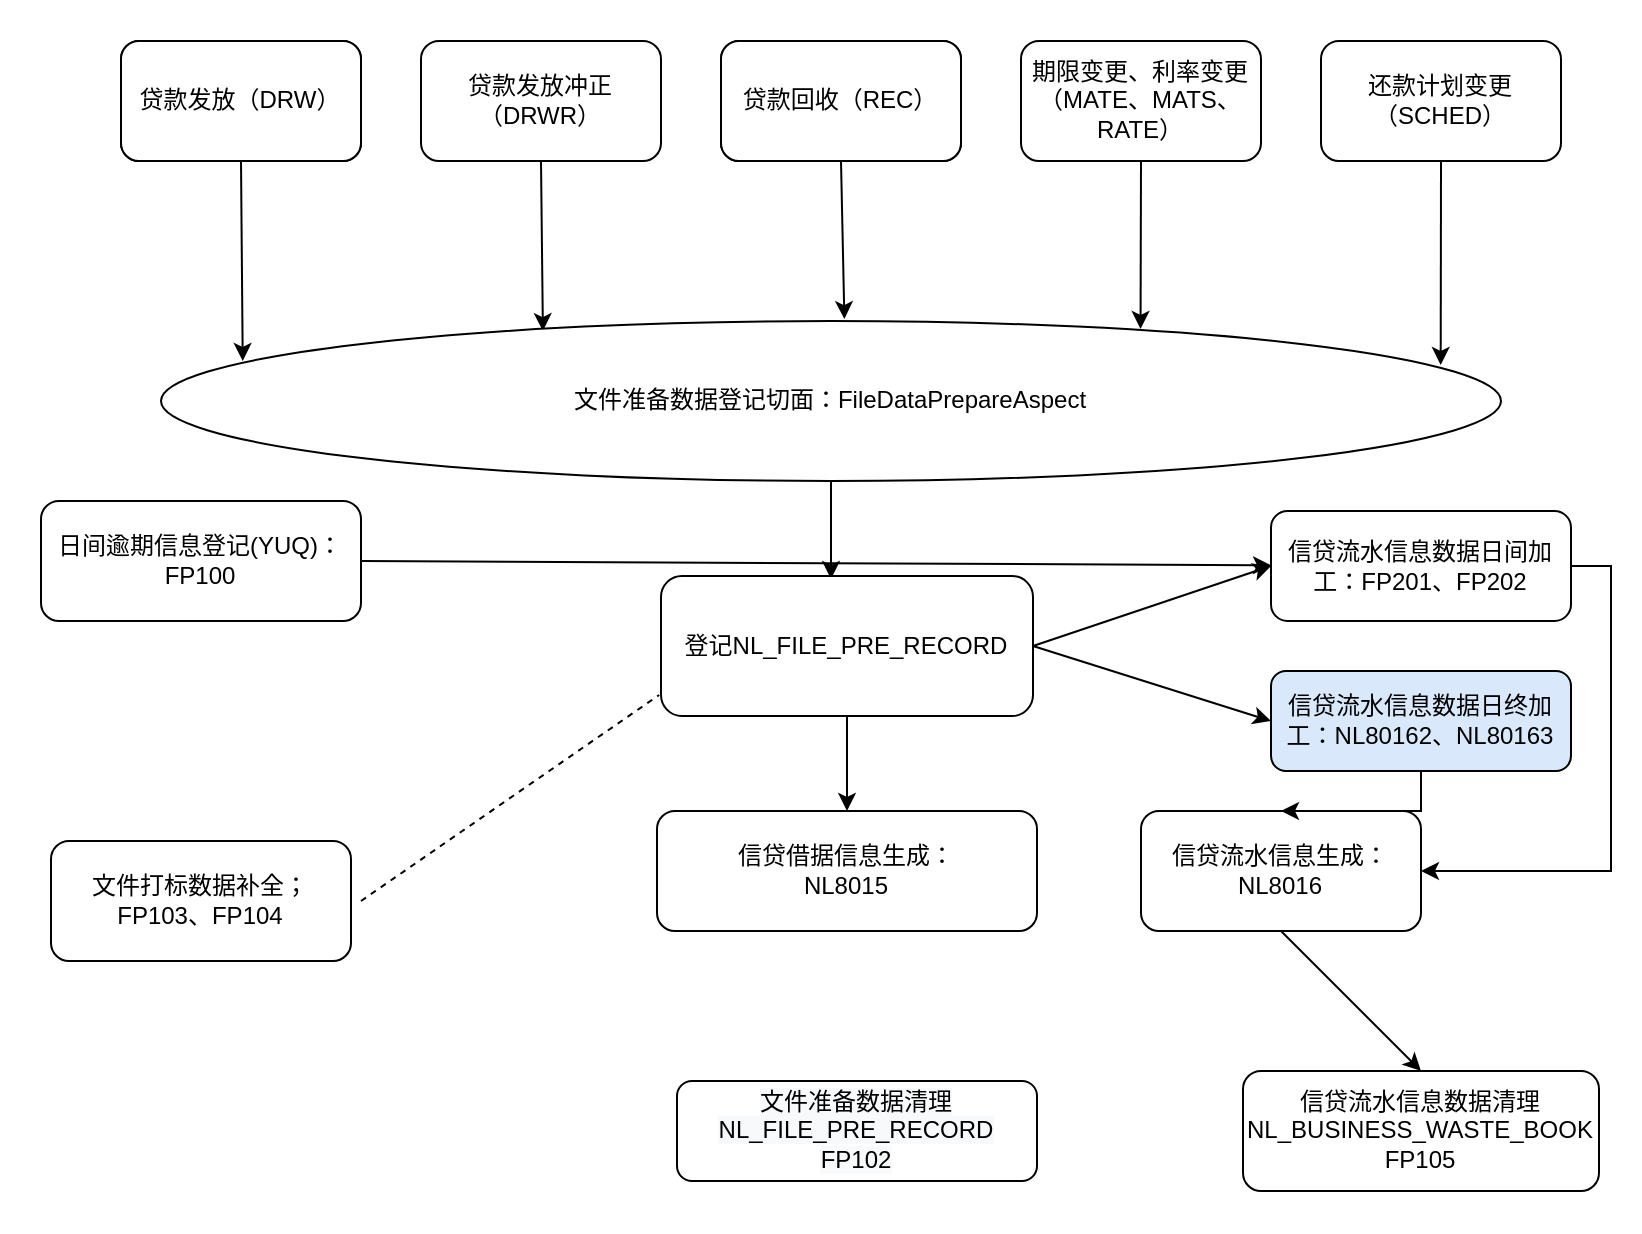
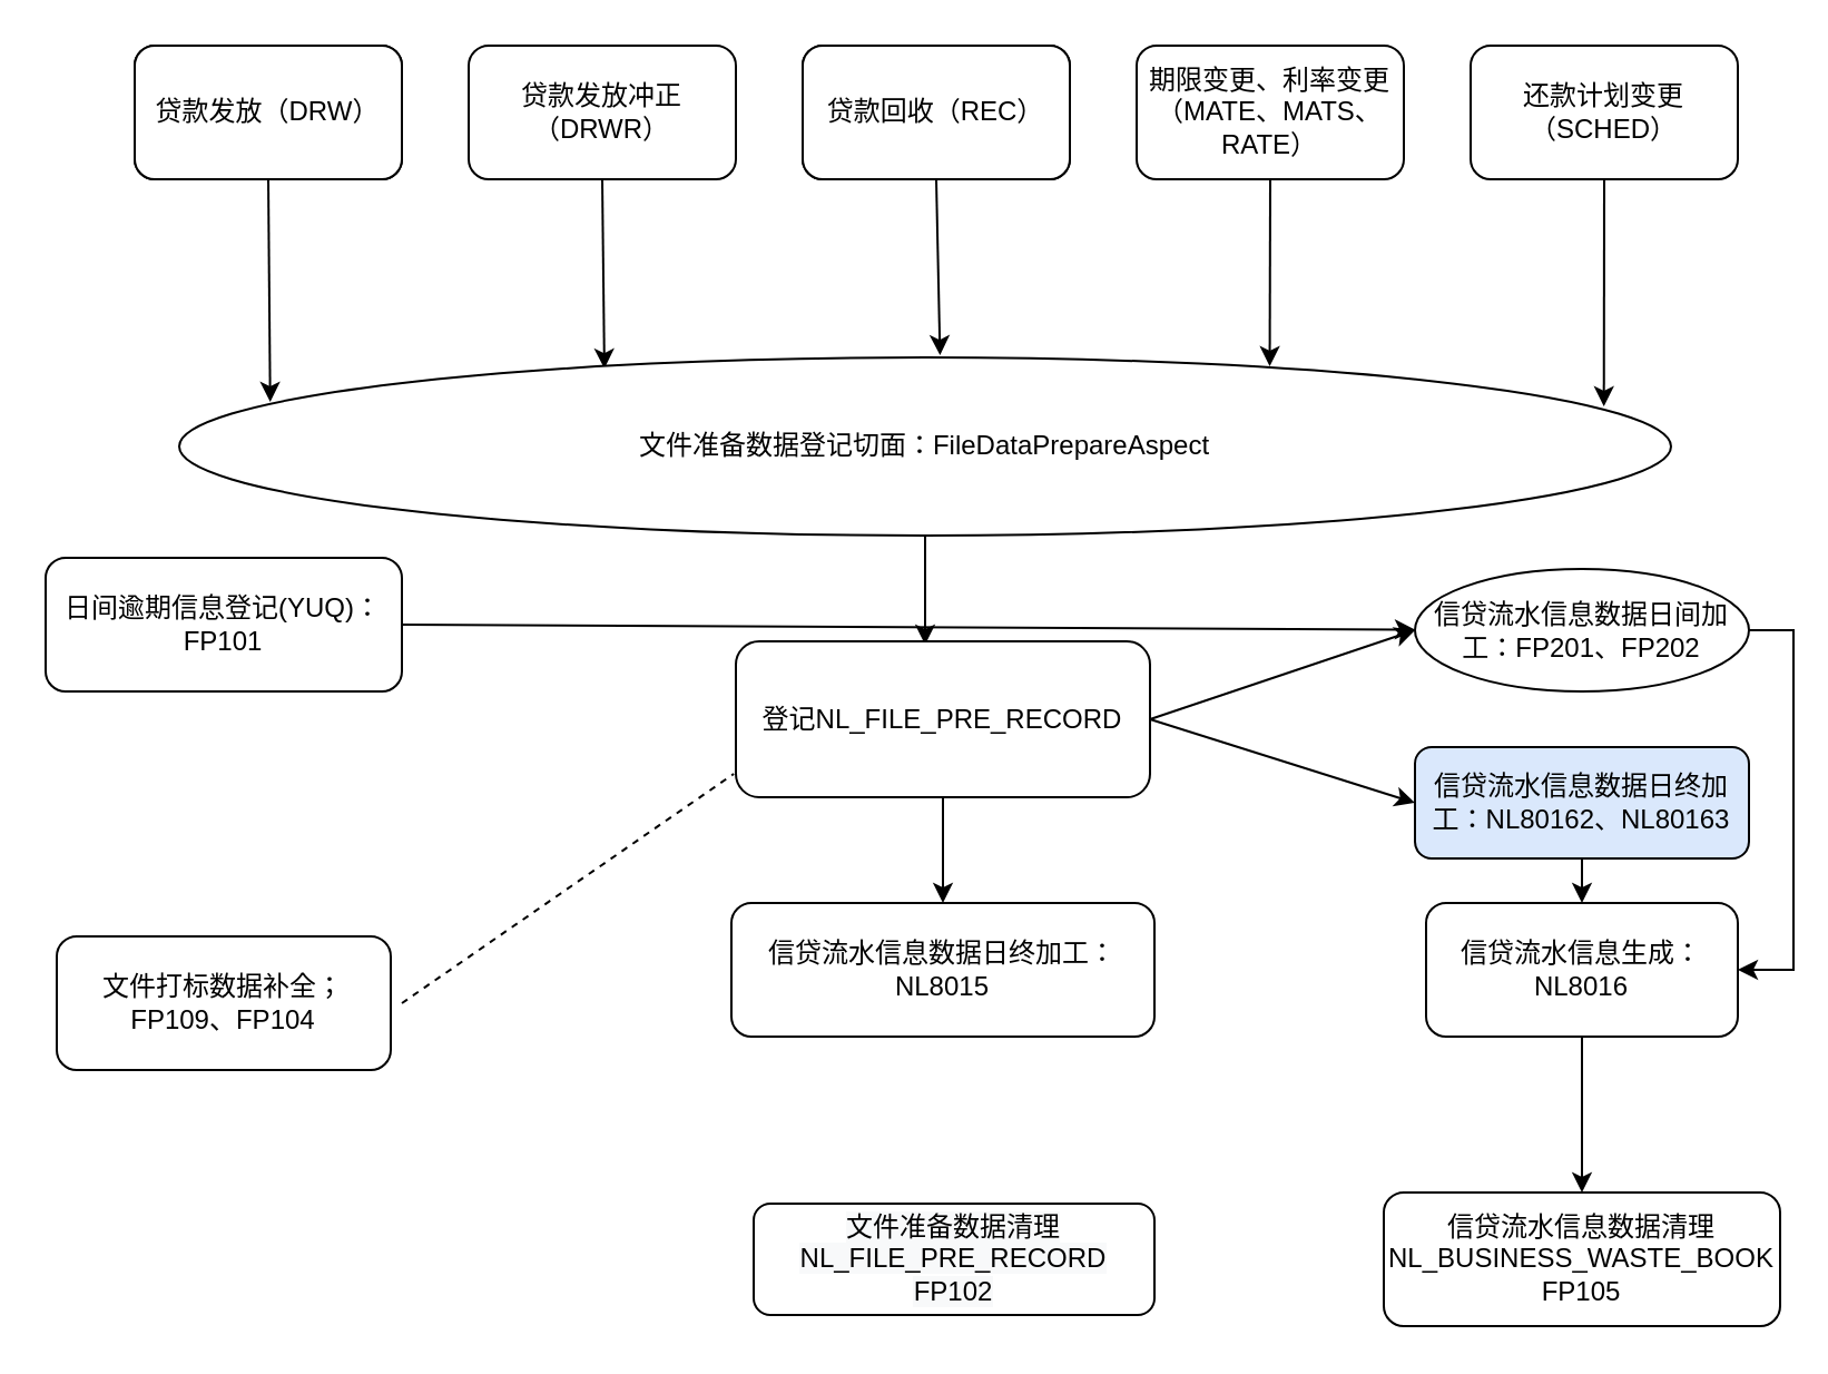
  <mxCell id="0" />
  <mxCell id="1" parent="0" />
  <mxCell id="2" value="" style="rounded=1;whiteSpace=wrap;html=1;" vertex="1" parent="1"><mxGeometry x="60" y="20" width="120" height="60" as="geometry" /></mxCell>
  <mxCell id="3" style="edgeStyle=none;rounded=0;orthogonalLoop=1;jettySize=auto;html=1;exitX=0.5;exitY=1;exitDx=0;exitDy=0;entryX=0.285;entryY=0.063;entryDx=0;entryDy=0;entryPerimeter=0;" edge="1" parent="1" source="4" target="11"><mxGeometry relative="1" as="geometry" /></mxCell>
  <mxCell id="4" value="贷款发放冲正（DRWR）" style="rounded=1;whiteSpace=wrap;html=1;" vertex="1" parent="1"><mxGeometry x="210" y="20" width="120" height="60" as="geometry" /></mxCell>
  <mxCell id="5" value="" style="rounded=1;whiteSpace=wrap;html=1;" vertex="1" parent="1"><mxGeometry x="360" y="20" width="120" height="60" as="geometry" /></mxCell>
  <mxCell id="6" style="edgeStyle=none;rounded=0;orthogonalLoop=1;jettySize=auto;html=1;exitX=0.5;exitY=1;exitDx=0;exitDy=0;entryX=0.731;entryY=0.05;entryDx=0;entryDy=0;entryPerimeter=0;" edge="1" parent="1" source="7" target="11"><mxGeometry relative="1" as="geometry" /></mxCell>
  <mxCell id="7" value="期限变更、利率变更（MATE、MATS、RATE）" style="rounded=1;whiteSpace=wrap;html=1;" vertex="1" parent="1"><mxGeometry x="510" y="20" width="120" height="60" as="geometry" /></mxCell>
  <mxCell id="8" style="edgeStyle=none;rounded=0;orthogonalLoop=1;jettySize=auto;html=1;exitX=0.5;exitY=1;exitDx=0;exitDy=0;entryX=0.955;entryY=0.275;entryDx=0;entryDy=0;entryPerimeter=0;" edge="1" parent="1" source="9" target="11"><mxGeometry relative="1" as="geometry" /></mxCell>
  <mxCell id="9" value="还款计划变更（SCHED）" style="rounded=1;whiteSpace=wrap;html=1;" vertex="1" parent="1"><mxGeometry x="660" y="20" width="120" height="60" as="geometry" /></mxCell>
  <mxCell id="10" style="edgeStyle=none;rounded=0;orthogonalLoop=1;jettySize=auto;html=1;exitX=0.5;exitY=1;exitDx=0;exitDy=0;entryX=0.457;entryY=0.021;entryDx=0;entryDy=0;entryPerimeter=0;" edge="1" parent="1" source="11" target="19"><mxGeometry relative="1" as="geometry" /></mxCell>
  <mxCell id="11" value="文件准备数据登记切面：FileDataPrepareAspect" style="ellipse;whiteSpace=wrap;html=1;" vertex="1" parent="1"><mxGeometry x="80" y="160" width="670" height="80" as="geometry" /></mxCell>
  <mxCell id="12" style="edgeStyle=none;rounded=0;orthogonalLoop=1;jettySize=auto;html=1;exitX=0.5;exitY=1;exitDx=0;exitDy=0;entryX=0.061;entryY=0.25;entryDx=0;entryDy=0;entryPerimeter=0;" edge="1" parent="1" source="13" target="11"><mxGeometry relative="1" as="geometry" /></mxCell>
  <mxCell id="13" value="贷款发放（DRW）" style="rounded=1;whiteSpace=wrap;html=1;" vertex="1" parent="1"><mxGeometry x="60" y="20" width="120" height="60" as="geometry" /></mxCell>
  <mxCell id="14" style="edgeStyle=none;rounded=0;orthogonalLoop=1;jettySize=auto;html=1;exitX=0.5;exitY=1;exitDx=0;exitDy=0;entryX=0.51;entryY=-0.012;entryDx=0;entryDy=0;entryPerimeter=0;" edge="1" parent="1" source="15" target="11"><mxGeometry relative="1" as="geometry" /></mxCell>
  <mxCell id="15" value="贷款回收（REC）" style="rounded=1;whiteSpace=wrap;html=1;" vertex="1" parent="1"><mxGeometry x="360" y="20" width="120" height="60" as="geometry" /></mxCell>
  <mxCell id="16" style="edgeStyle=none;rounded=0;orthogonalLoop=1;jettySize=auto;html=1;exitX=1;exitY=0.5;exitDx=0;exitDy=0;entryX=0;entryY=0.5;entryDx=0;entryDy=0;" edge="1" parent="1" source="19" target="21"><mxGeometry relative="1" as="geometry" /></mxCell>
  <mxCell id="17" style="edgeStyle=none;rounded=0;orthogonalLoop=1;jettySize=auto;html=1;exitX=0.5;exitY=1;exitDx=0;exitDy=0;" edge="1" parent="1" source="19" target="24"><mxGeometry relative="1" as="geometry" /></mxCell>
  <mxCell id="18" style="edgeStyle=none;rounded=0;orthogonalLoop=1;jettySize=auto;html=1;exitX=1;exitY=0.5;exitDx=0;exitDy=0;entryX=0;entryY=0.5;entryDx=0;entryDy=0;" edge="1" parent="1" source="19" target="28"><mxGeometry relative="1" as="geometry" /></mxCell>
  <mxCell id="19" value="登记NL_FILE_PRE_RECORD" style="rounded=1;whiteSpace=wrap;html=1;" vertex="1" parent="1"><mxGeometry x="330" y="287.5" width="186" height="70" as="geometry" /></mxCell>
  <mxCell id="20" style="edgeStyle=orthogonalEdgeStyle;rounded=0;orthogonalLoop=1;jettySize=auto;html=1;exitX=1;exitY=0.5;exitDx=0;exitDy=0;entryX=1;entryY=0.5;entryDx=0;entryDy=0;" edge="1" parent="1" source="21" target="26"><mxGeometry relative="1" as="geometry" /></mxCell>
- <mxCell id="21" value="信贷流水信息数据日间加工：FP201、FP202" style="rounded=1;whiteSpace=wrap;html=1;" vertex="1" parent="1"><mxGeometry x="635" y="255" width="150" height="55" as="geometry" /></mxCell>
+ <mxCell id="21" value="信贷流水信息数据日间加工：FP201、FP202" style="ellipse;whiteSpace=wrap;html=1;" vertex="1" parent="1"><mxGeometry x="635" y="255" width="150" height="55" as="geometry" /></mxCell>
  <mxCell id="22" style="edgeStyle=none;rounded=0;orthogonalLoop=1;jettySize=auto;html=1;exitX=1;exitY=0.5;exitDx=0;exitDy=0;" edge="1" parent="1" source="23" target="21"><mxGeometry relative="1" as="geometry" /></mxCell>
- <mxCell id="23" value="日间逾期信息登记(YUQ)：FP100" style="rounded=1;whiteSpace=wrap;html=1;" vertex="1" parent="1"><mxGeometry x="20" y="250" width="160" height="60" as="geometry" /></mxCell>
- <mxCell id="24" value="信贷借据信息生成：&lt;br&gt;NL8015" style="rounded=1;whiteSpace=wrap;html=1;" vertex="1" parent="1"><mxGeometry x="328" y="405" width="190" height="60" as="geometry" /></mxCell>
+ <mxCell id="23" value="日间逾期信息登记(YUQ)：FP101" style="rounded=1;whiteSpace=wrap;html=1;" vertex="1" parent="1"><mxGeometry x="20" y="250" width="160" height="60" as="geometry" /></mxCell>
+ <mxCell id="24" value="信贷流水信息数据日终加工：&lt;br&gt;NL8015" style="rounded=1;whiteSpace=wrap;html=1;" vertex="1" parent="1"><mxGeometry x="328" y="405" width="190" height="60" as="geometry" /></mxCell>
  <mxCell id="25" style="edgeStyle=none;rounded=0;orthogonalLoop=1;jettySize=auto;html=1;exitX=0.5;exitY=1;exitDx=0;exitDy=0;entryX=0.5;entryY=0;entryDx=0;entryDy=0;" edge="1" parent="1" source="26" target="32"><mxGeometry relative="1" as="geometry" /></mxCell>
- <mxCell id="26" value="信贷流水信息生成：&lt;br&gt;NL8016" style="rounded=1;whiteSpace=wrap;html=1;" vertex="1" parent="1"><mxGeometry x="570" y="405" width="140" height="60" as="geometry" /></mxCell>
+ <mxCell id="26" value="信贷流水信息生成：&lt;br&gt;NL8016" style="rounded=1;whiteSpace=wrap;html=1;" vertex="1" parent="1"><mxGeometry x="640" y="405" width="140" height="60" as="geometry" /></mxCell>
  <mxCell id="27" style="edgeStyle=orthogonalEdgeStyle;rounded=0;orthogonalLoop=1;jettySize=auto;html=1;exitX=0.5;exitY=1;exitDx=0;exitDy=0;entryX=0.5;entryY=0;entryDx=0;entryDy=0;" edge="1" parent="1" source="28" target="26"><mxGeometry relative="1" as="geometry" /></mxCell>
  <mxCell id="28" value="&lt;span&gt;信贷流水信息数据日终加工：NL80162、NL80163&lt;/span&gt;" style="rounded=1;whiteSpace=wrap;html=1;fillColor=#dae8fc;" vertex="1" parent="1"><mxGeometry x="635" y="335" width="150" height="50" as="geometry" /></mxCell>
- <mxCell id="29" value="文件打标数据补全；&lt;br&gt;FP103、FP104" style="rounded=1;whiteSpace=wrap;html=1;" vertex="1" parent="1"><mxGeometry x="25" y="420" width="150" height="60" as="geometry" /></mxCell>
+ <mxCell id="29" value="文件打标数据补全；&lt;br&gt;FP109、FP104" style="rounded=1;whiteSpace=wrap;html=1;" vertex="1" parent="1"><mxGeometry x="25" y="420" width="150" height="60" as="geometry" /></mxCell>
  <mxCell id="30" value="" style="endArrow=none;dashed=1;html=1;entryX=-0.005;entryY=0.85;entryDx=0;entryDy=0;entryPerimeter=0;" edge="1" parent="1" target="19"><mxGeometry width="50" height="50" relative="1" as="geometry"><mxPoint x="180" y="450" as="sourcePoint" /><mxPoint x="330" y="370" as="targetPoint" /></mxGeometry></mxCell>
  <mxCell id="31" value="&lt;span style=&quot;color: rgb(0 , 0 , 0) ; font-family: &amp;#34;helvetica&amp;#34; ; font-size: 12px ; font-style: normal ; font-weight: normal ; letter-spacing: normal ; text-align: center ; text-indent: 0px ; text-transform: none ; word-spacing: 0px ; background-color: rgb(248 , 249 , 250) ; display: inline ; float: none&quot;&gt;文件准备数据清理NL_FILE_PRE_RECORD&lt;br&gt;FP102&lt;br&gt;&lt;/span&gt;" style="rounded=1;whiteSpace=wrap;html=1;" vertex="1" parent="1"><mxGeometry x="338" y="540" width="180" height="50" as="geometry" /></mxCell>
  <mxCell id="32" value="信贷流水信息数据清理&lt;br&gt;NL_BUSINESS_WASTE_BOOK&lt;br&gt;FP105" style="rounded=1;whiteSpace=wrap;html=1;" vertex="1" parent="1"><mxGeometry x="621" y="535" width="178" height="60" as="geometry" /></mxCell>
